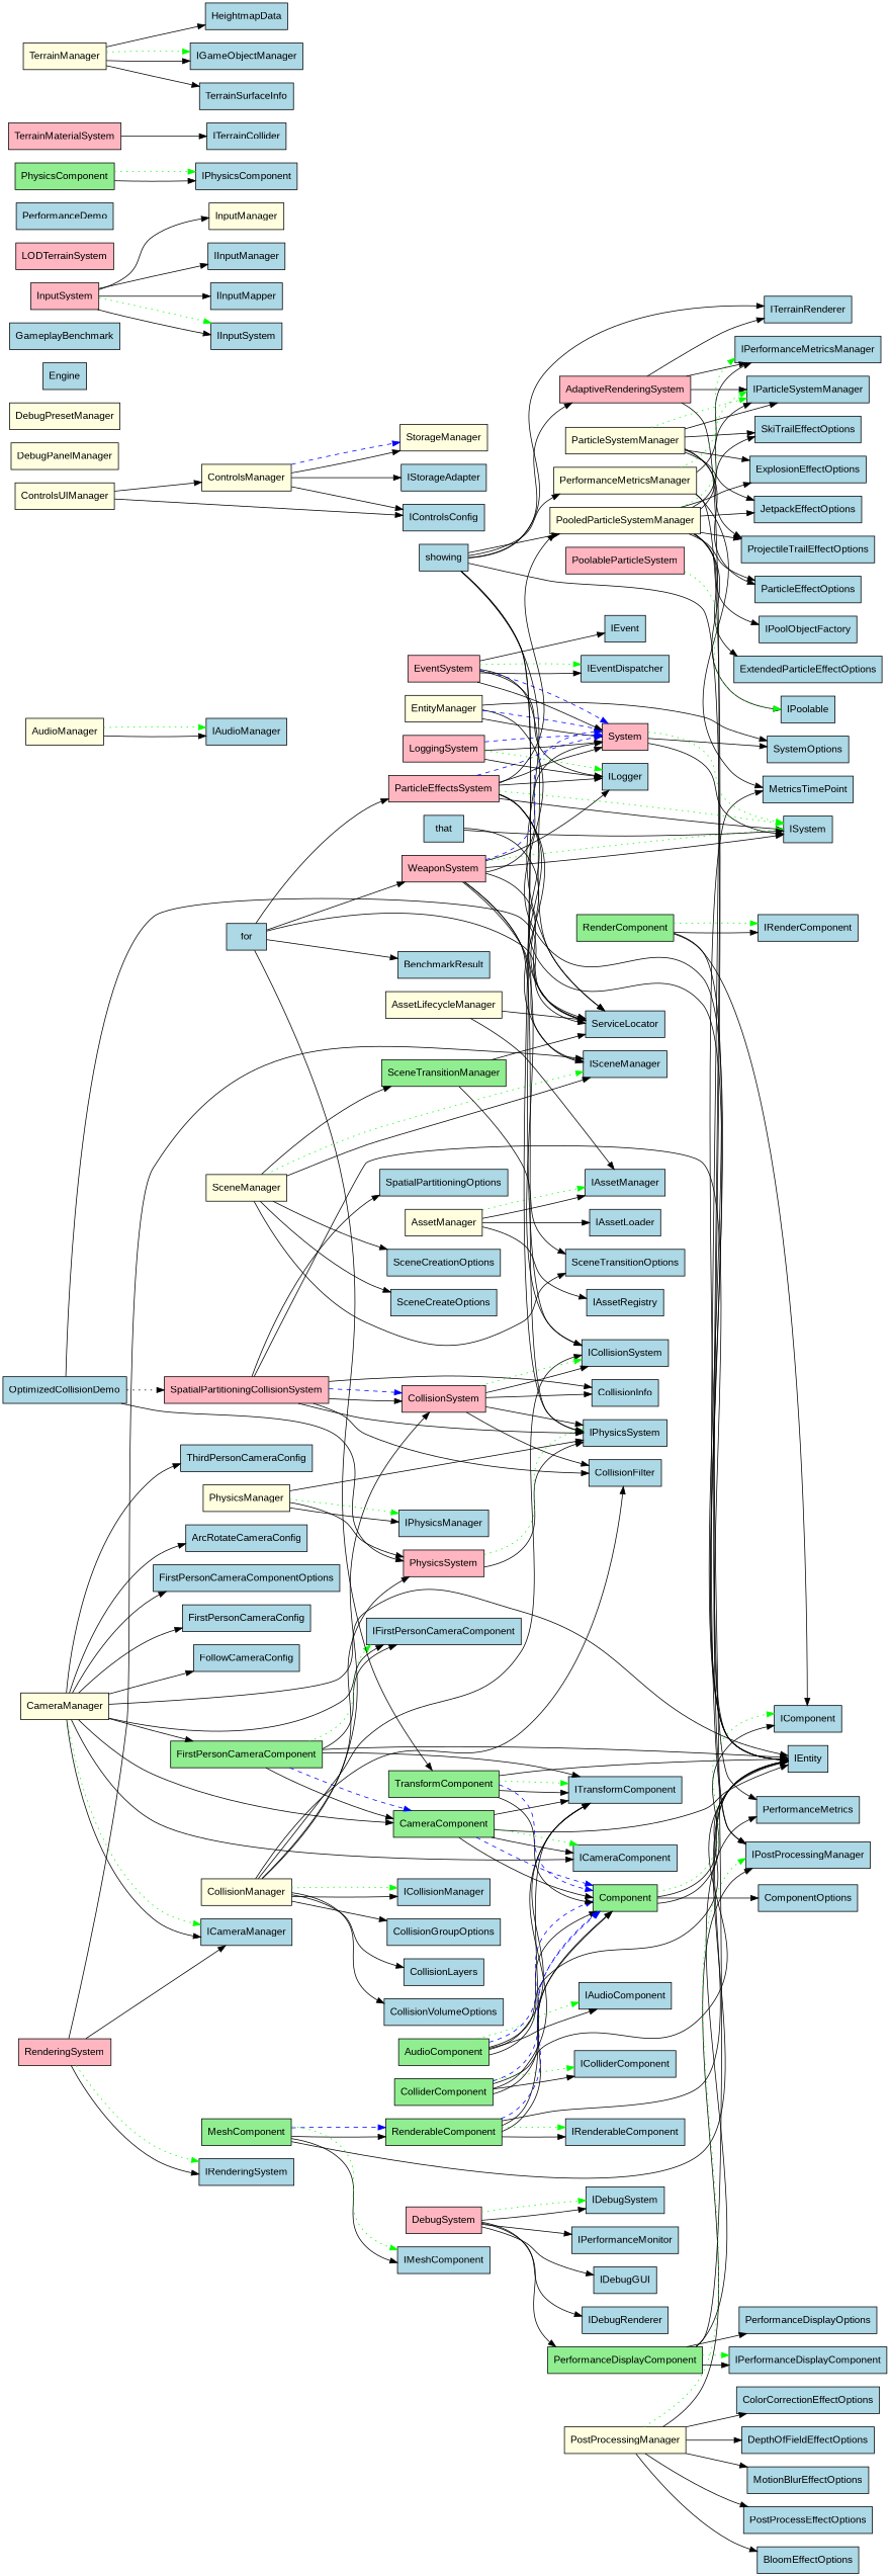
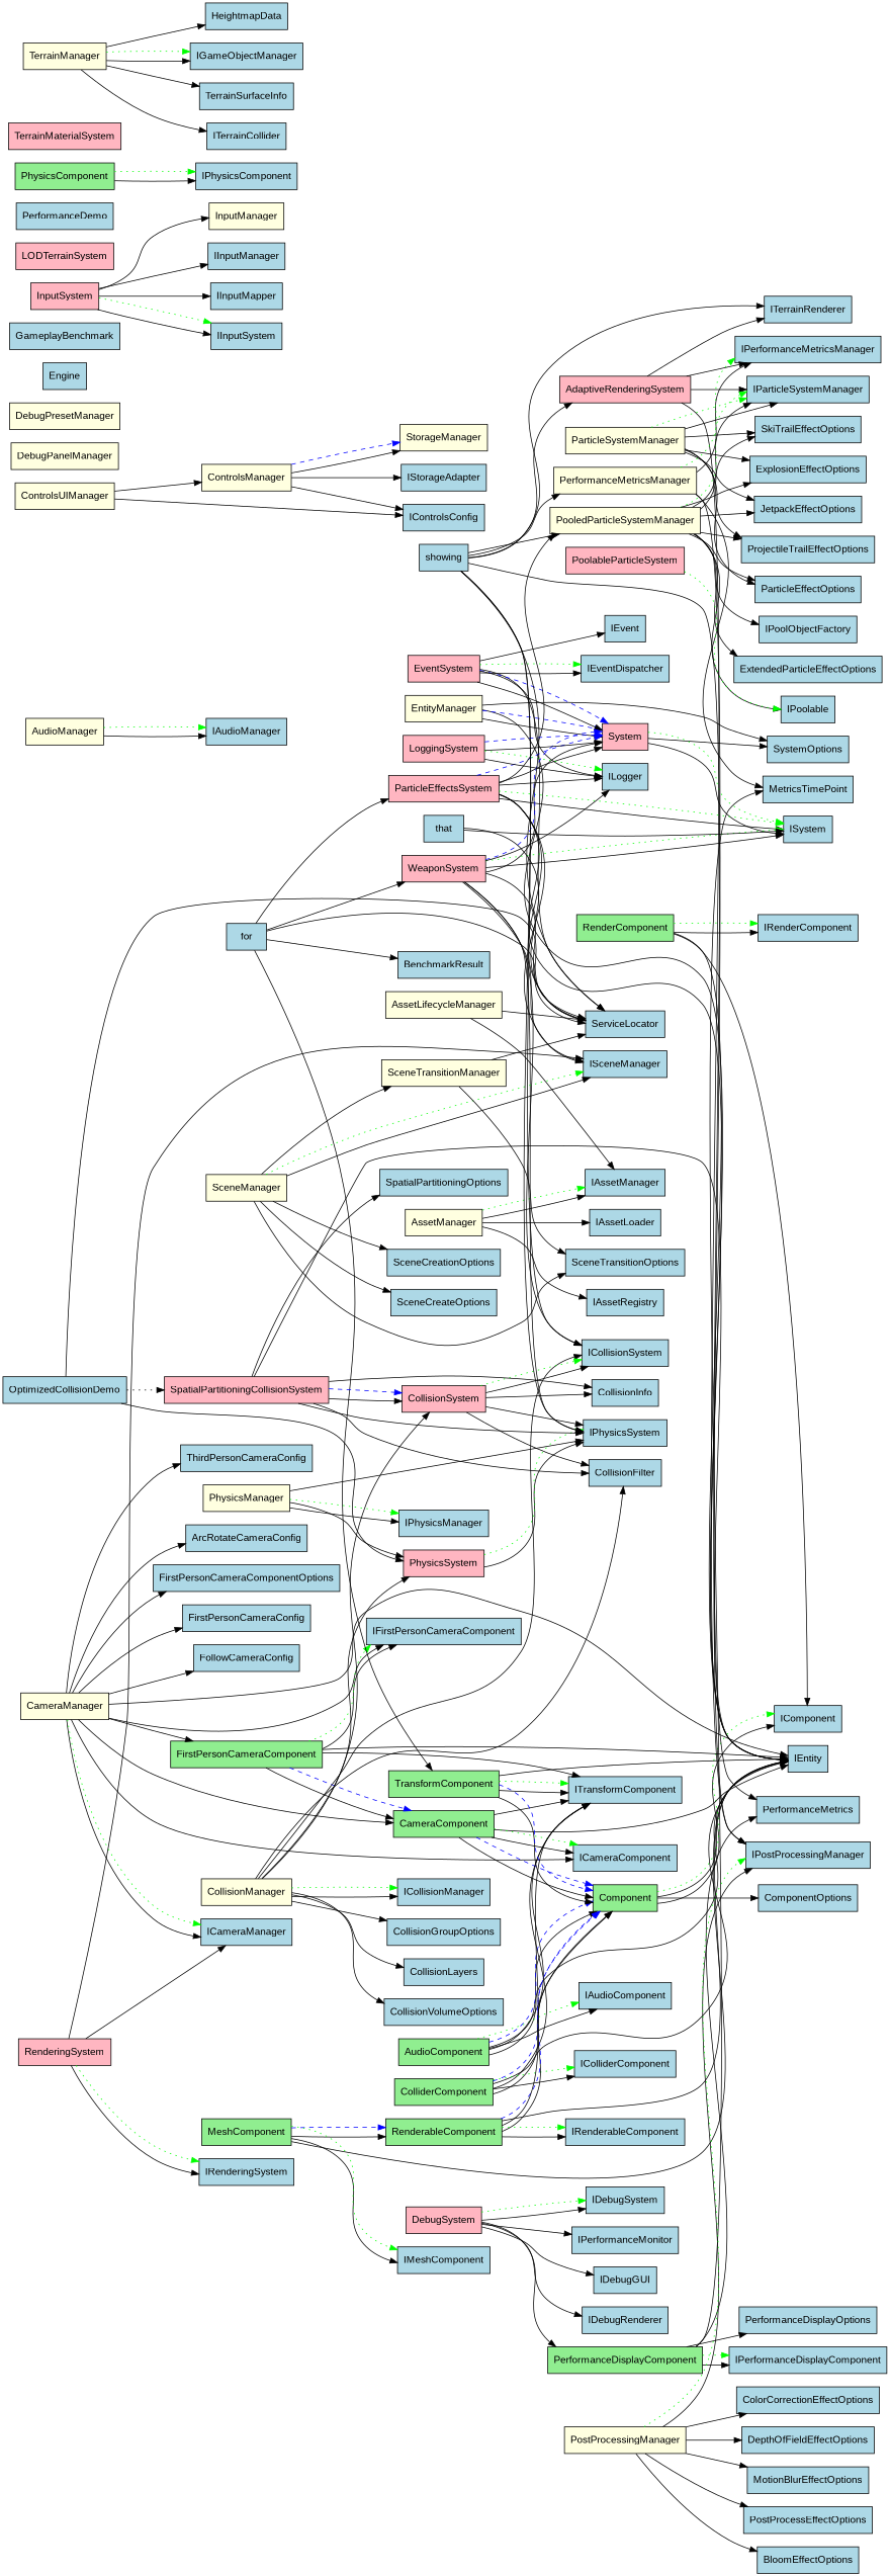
  digraph {
    rankdir=LR
    node [fillcolor=lightblue fontname=Arial shape=box style=filled]
    edge [fontname=Arial fontsize=10]
    AdaptiveRenderingSystem [fillcolor=lightpink]
    IParticleSystemManager
    IPerformanceMetricsManager
    IPostProcessingManager
    ITerrainRenderer
    AssetLifecycleManager [fillcolor=lightyellow]
    ServiceLocator
    IAssetManager
    AssetManager [fillcolor=lightyellow]
    IAssetLoader
    IAssetRegistry
    AudioComponent [fillcolor=lightgreen]
    Component [fillcolor=lightgreen]
    IAudioComponent
    IEntity
    ITransformComponent
    ComponentOptions
    IComponent
    AudioManager [fillcolor=lightyellow]
    IAudioManager
    CameraComponent [fillcolor=lightgreen]
    ICameraComponent
    CameraManager [fillcolor=lightyellow]
    FirstPersonCameraComponent [fillcolor=lightgreen]
    ArcRotateCameraConfig
    FirstPersonCameraComponentOptions
    FirstPersonCameraConfig
    FollowCameraConfig
    ICameraManager
    IFirstPersonCameraComponent
    ThirdPersonCameraConfig
    ColliderComponent [fillcolor=lightgreen]
    IColliderComponent
    CollisionManager [fillcolor=lightyellow]
    CollisionSystem [fillcolor=lightpink]
    PhysicsSystem [fillcolor=lightpink]
    CollisionFilter
    CollisionGroupOptions
    CollisionLayers
    CollisionVolumeOptions
    ICollisionManager
    ICollisionSystem
    CollisionInfo
    IPhysicsSystem
    ControlsManager [fillcolor=lightyellow]
    StorageManager [fillcolor=lightyellow]
    IControlsConfig
    IStorageAdapter
    ControlsUIManager [fillcolor=lightyellow]
    DebugPanelManager [fillcolor=lightyellow]
    DebugPresetManager [fillcolor=lightyellow]
    DebugSystem [fillcolor=lightpink]
    PerformanceDisplayComponent [fillcolor=lightgreen]
    IDebugGUI
    IDebugRenderer
    IDebugSystem
    IPerformanceMonitor
    IPerformanceDisplayComponent
    MetricsTimePoint
    PerformanceDisplayOptions
    PerformanceMetrics
    Engine
    EntityManager [fillcolor=lightyellow]
    System [fillcolor=lightpink]
    SystemOptions
    ISystem
    EventSystem [fillcolor=lightpink]
    IEvent
    IEventDispatcher
    ILogger
    ParticleEffectsSystem [fillcolor=lightpink]
    PooledParticleSystemManager [fillcolor=lightyellow]
    ISceneManager
    for
    TransformComponent [fillcolor=lightgreen]
    WeaponSystem [fillcolor=lightpink]
    BenchmarkResult
    GameplayBenchmark
    InputManager [fillcolor=lightyellow]
    InputSystem [fillcolor=lightpink]
    IInputManager
    IInputMapper
    IInputSystem
    LODTerrainSystem [fillcolor=lightpink]
    LoggingSystem [fillcolor=lightpink]
    MeshComponent [fillcolor=lightgreen]
    RenderableComponent [fillcolor=lightgreen]
    IMeshComponent
    IRenderableComponent
    OptimizedCollisionDemo
    SpatialPartitioningCollisionSystem [fillcolor=lightpink]
    SpatialPartitioningOptions
    ExplosionEffectOptions
    JetpackEffectOptions
    ParticleEffectOptions
    ProjectileTrailEffectOptions
    SkiTrailEffectOptions
    IPoolable
    ExtendedParticleEffectOptions
    IPoolObjectFactory
    ParticleSystemManager [fillcolor=lightyellow]
    PerformanceDemo
    PerformanceMetricsManager [fillcolor=lightyellow]
    PhysicsComponent [fillcolor=lightgreen]
    IPhysicsComponent
    PhysicsManager [fillcolor=lightyellow]
    IPhysicsManager
    PoolableParticleSystem [fillcolor=lightpink]
    PostProcessingManager [fillcolor=lightyellow]
    BloomEffectOptions
    ColorCorrectionEffectOptions
    DepthOfFieldEffectOptions
    MotionBlurEffectOptions
    PostProcessEffectOptions
    RenderComponent [fillcolor=lightgreen]
    IRenderComponent
    RenderingSystem [fillcolor=lightpink]
    IRenderingSystem
    SceneManager [fillcolor=lightyellow]
-   SceneTransitionManager [fillcolor=lightgreen]
+   SceneTransitionManager [fillcolor=lightyellow]
    SceneCreateOptions
    SceneCreationOptions
    SceneTransitionOptions
    showing
    TerrainManager [fillcolor=lightyellow]
    HeightmapData
    IGameObjectManager
    ITerrainCollider
    TerrainSurfaceInfo
    TerrainMaterialSystem [fillcolor=lightpink]
    that
    AdaptiveRenderingSystem -> IParticleSystemManager
    AdaptiveRenderingSystem -> IPerformanceMetricsManager
    AdaptiveRenderingSystem -> IPostProcessingManager
    AdaptiveRenderingSystem -> ITerrainRenderer
    AssetLifecycleManager -> ServiceLocator
    AssetLifecycleManager -> IAssetManager
    AssetManager -> IAssetManager
    AssetManager -> IAssetManager [color=green style=dotted]
    AssetManager -> IAssetLoader
    AssetManager -> IAssetRegistry
    AudioComponent -> Component
    AudioComponent -> Component [color=blue style=dashed]
    AudioComponent -> IAudioComponent
    AudioComponent -> IAudioComponent [color=green style=dotted]
    AudioComponent -> IEntity
    AudioComponent -> ITransformComponent
    Component -> IEntity
    Component -> ComponentOptions
    Component -> IComponent
    Component -> IComponent [color=green style=dotted]
    AudioManager -> IAudioManager
    AudioManager -> IAudioManager [color=green style=dotted]
    CameraComponent -> Component
    CameraComponent -> Component [color=blue style=dashed]
    CameraComponent -> IEntity
    CameraComponent -> ITransformComponent
    CameraComponent -> ICameraComponent
    CameraComponent -> ICameraComponent [color=green style=dotted]
    CameraManager -> IEntity
    CameraManager -> CameraComponent
    CameraManager -> ICameraComponent
    CameraManager -> FirstPersonCameraComponent
    CameraManager -> ArcRotateCameraConfig
    CameraManager -> FirstPersonCameraComponentOptions
    CameraManager -> FirstPersonCameraConfig
    CameraManager -> FollowCameraConfig
    CameraManager -> ICameraManager
    CameraManager -> ICameraManager [color=green style=dotted]
    CameraManager -> IFirstPersonCameraComponent
    CameraManager -> ThirdPersonCameraConfig
    FirstPersonCameraComponent -> IEntity
    FirstPersonCameraComponent -> ITransformComponent
    FirstPersonCameraComponent -> CameraComponent
    FirstPersonCameraComponent -> CameraComponent [color=blue style=dashed]
    FirstPersonCameraComponent -> IFirstPersonCameraComponent
    FirstPersonCameraComponent -> IFirstPersonCameraComponent [color=green style=dotted]
    ColliderComponent -> Component
    ColliderComponent -> Component [color=blue style=dashed]
    ColliderComponent -> IEntity
    ColliderComponent -> ITransformComponent
    ColliderComponent -> IColliderComponent
    ColliderComponent -> IColliderComponent [color=green style=dotted]
    CollisionManager -> CollisionSystem
    CollisionManager -> PhysicsSystem
    CollisionManager -> CollisionFilter
    CollisionManager -> CollisionGroupOptions
    CollisionManager -> CollisionLayers
    CollisionManager -> CollisionVolumeOptions
    CollisionManager -> ICollisionManager
    CollisionManager -> ICollisionManager [color=green style=dotted]
    CollisionManager -> ICollisionSystem
    CollisionSystem -> CollisionFilter
    CollisionSystem -> ICollisionSystem
    CollisionSystem -> ICollisionSystem [color=green style=dotted]
    CollisionSystem -> CollisionInfo
    CollisionSystem -> IPhysicsSystem
    PhysicsSystem -> IPhysicsSystem
    PhysicsSystem -> IPhysicsSystem [color=green style=dotted]
    ControlsManager -> StorageManager
    ControlsManager -> StorageManager [color=blue style=dashed]
    ControlsManager -> IControlsConfig
    ControlsManager -> IStorageAdapter
    ControlsUIManager -> ControlsManager
    ControlsUIManager -> IControlsConfig
    DebugSystem -> PerformanceDisplayComponent
    DebugSystem -> IDebugGUI
    DebugSystem -> IDebugRenderer
    DebugSystem -> IDebugSystem
    DebugSystem -> IDebugSystem [color=green style=dotted]
    DebugSystem -> IPerformanceMonitor
    PerformanceDisplayComponent -> IPerformanceDisplayComponent
    PerformanceDisplayComponent -> IPerformanceDisplayComponent [color=green style=dotted]
    PerformanceDisplayComponent -> MetricsTimePoint
    PerformanceDisplayComponent -> PerformanceDisplayOptions
    PerformanceDisplayComponent -> PerformanceMetrics
    EntityManager -> IEntity
    EntityManager -> System
    EntityManager -> System [color=blue style=dashed]
    EntityManager -> SystemOptions
    System -> SystemOptions
    System -> ISystem
    System -> ISystem [color=green style=dotted]
    EventSystem -> ServiceLocator
    EventSystem -> System
    EventSystem -> System [color=blue style=dashed]
    EventSystem -> IEvent
    EventSystem -> IEventDispatcher
    EventSystem -> IEventDispatcher [color=green style=dotted]
    EventSystem -> ILogger
    ParticleEffectsSystem -> ServiceLocator
    ParticleEffectsSystem -> IEntity
    ParticleEffectsSystem -> System
    ParticleEffectsSystem -> System [color=blue style=dashed]
    ParticleEffectsSystem -> ISystem
    ParticleEffectsSystem -> ISystem [color=green style=dotted]
    ParticleEffectsSystem -> ILogger
    ParticleEffectsSystem -> PooledParticleSystemManager
    ParticleEffectsSystem -> ISceneManager
    PooledParticleSystemManager -> IParticleSystemManager
    PooledParticleSystemManager -> IParticleSystemManager [color=green style=dotted]
    PooledParticleSystemManager -> ExplosionEffectOptions
    PooledParticleSystemManager -> JetpackEffectOptions
    PooledParticleSystemManager -> ParticleEffectOptions
    PooledParticleSystemManager -> ProjectileTrailEffectOptions
    PooledParticleSystemManager -> SkiTrailEffectOptions
    PooledParticleSystemManager -> IPoolable
    PooledParticleSystemManager -> ExtendedParticleEffectOptions
    PooledParticleSystemManager -> IPoolObjectFactory
    for -> ServiceLocator
    for -> ParticleEffectsSystem
    for -> TransformComponent
    for -> WeaponSystem
    for -> BenchmarkResult
    TransformComponent -> Component
    TransformComponent -> Component [color=blue style=dashed]
    TransformComponent -> IEntity
    TransformComponent -> ITransformComponent
    TransformComponent -> ITransformComponent [color=green style=dotted]
    WeaponSystem -> ServiceLocator
    WeaponSystem -> ICollisionSystem
    WeaponSystem -> IPhysicsSystem
    WeaponSystem -> System
    WeaponSystem -> System [color=blue style=dashed]
    WeaponSystem -> ISystem
    WeaponSystem -> ISystem [color=green style=dotted]
    WeaponSystem -> ILogger
    WeaponSystem -> ISceneManager
    InputSystem -> InputManager
    InputSystem -> IInputManager
    InputSystem -> IInputMapper
    InputSystem -> IInputSystem
    InputSystem -> IInputSystem [color=green style=dotted]
    LoggingSystem -> System
    LoggingSystem -> System [color=blue style=dashed]
    LoggingSystem -> ILogger
    LoggingSystem -> ILogger [color=green style=dotted]
    MeshComponent -> IEntity
    MeshComponent -> RenderableComponent
    MeshComponent -> RenderableComponent [color=blue style=dashed]
    MeshComponent -> IMeshComponent
    MeshComponent -> IMeshComponent [color=green style=dotted]
    RenderableComponent -> Component
    RenderableComponent -> Component [color=blue style=dashed]
    RenderableComponent -> IEntity
    RenderableComponent -> ITransformComponent
    RenderableComponent -> IRenderableComponent
    RenderableComponent -> IRenderableComponent [color=green style=dotted]
    OptimizedCollisionDemo -> ServiceLocator
    OptimizedCollisionDemo -> PhysicsSystem
    OptimizedCollisionDemo -> SpatialPartitioningCollisionSystem [style=dotted]
    SpatialPartitioningCollisionSystem -> IEntity
    SpatialPartitioningCollisionSystem -> CollisionSystem
    SpatialPartitioningCollisionSystem -> CollisionSystem [color=blue style=dashed]
    SpatialPartitioningCollisionSystem -> CollisionFilter
    SpatialPartitioningCollisionSystem -> CollisionInfo
    SpatialPartitioningCollisionSystem -> IPhysicsSystem
    SpatialPartitioningCollisionSystem -> SpatialPartitioningOptions
    ParticleSystemManager -> IParticleSystemManager
    ParticleSystemManager -> IParticleSystemManager [color=green style=dotted]
    ParticleSystemManager -> ExplosionEffectOptions
    ParticleSystemManager -> JetpackEffectOptions
    ParticleSystemManager -> ParticleEffectOptions
    ParticleSystemManager -> ProjectileTrailEffectOptions
    ParticleSystemManager -> SkiTrailEffectOptions
    PerformanceMetricsManager -> IPerformanceMetricsManager
    PerformanceMetricsManager -> IPerformanceMetricsManager [color=green style=dotted]
    PerformanceMetricsManager -> MetricsTimePoint
    PerformanceMetricsManager -> PerformanceMetrics
    PhysicsComponent -> IPhysicsComponent
    PhysicsComponent -> IPhysicsComponent [color=green style=dotted]
    PhysicsManager -> PhysicsSystem
    PhysicsManager -> IPhysicsSystem
    PhysicsManager -> IPhysicsManager
    PhysicsManager -> IPhysicsManager [color=green style=dotted]
    PoolableParticleSystem -> IPoolable [color=green style=dotted]
    PostProcessingManager -> IPostProcessingManager
    PostProcessingManager -> IPostProcessingManager [color=green style=dotted]
    PostProcessingManager -> BloomEffectOptions
    PostProcessingManager -> ColorCorrectionEffectOptions
    PostProcessingManager -> DepthOfFieldEffectOptions
    PostProcessingManager -> MotionBlurEffectOptions
    PostProcessingManager -> PostProcessEffectOptions
    RenderComponent -> IEntity
    RenderComponent -> IComponent
    RenderComponent -> IRenderComponent
    RenderComponent -> IRenderComponent [color=green style=dotted]
    RenderingSystem -> ICameraManager
    RenderingSystem -> ISceneManager
    RenderingSystem -> IRenderingSystem
    RenderingSystem -> IRenderingSystem [color=green style=dotted]
    SceneManager -> ISceneManager
    SceneManager -> ISceneManager [color=green style=dotted]
    SceneManager -> SceneTransitionManager
    SceneManager -> SceneCreateOptions
    SceneManager -> SceneCreationOptions
    SceneManager -> SceneTransitionOptions
    SceneTransitionManager -> ServiceLocator
    SceneTransitionManager -> SceneTransitionOptions
    showing -> AdaptiveRenderingSystem
    showing -> IPostProcessingManager
    showing -> ITerrainRenderer
    showing -> ServiceLocator
    showing -> ICollisionSystem
    showing -> IPhysicsSystem
    showing -> PooledParticleSystemManager
    showing -> PerformanceMetricsManager
    TerrainManager -> HeightmapData
    TerrainManager -> IGameObjectManager
    TerrainManager -> IGameObjectManager [color=green style=dotted]
-   TerrainMaterialSystem -> ITerrainCollider
+   TerrainManager -> ITerrainCollider
    TerrainManager -> TerrainSurfaceInfo
    that -> ServiceLocator
    that -> ISystem
  }
